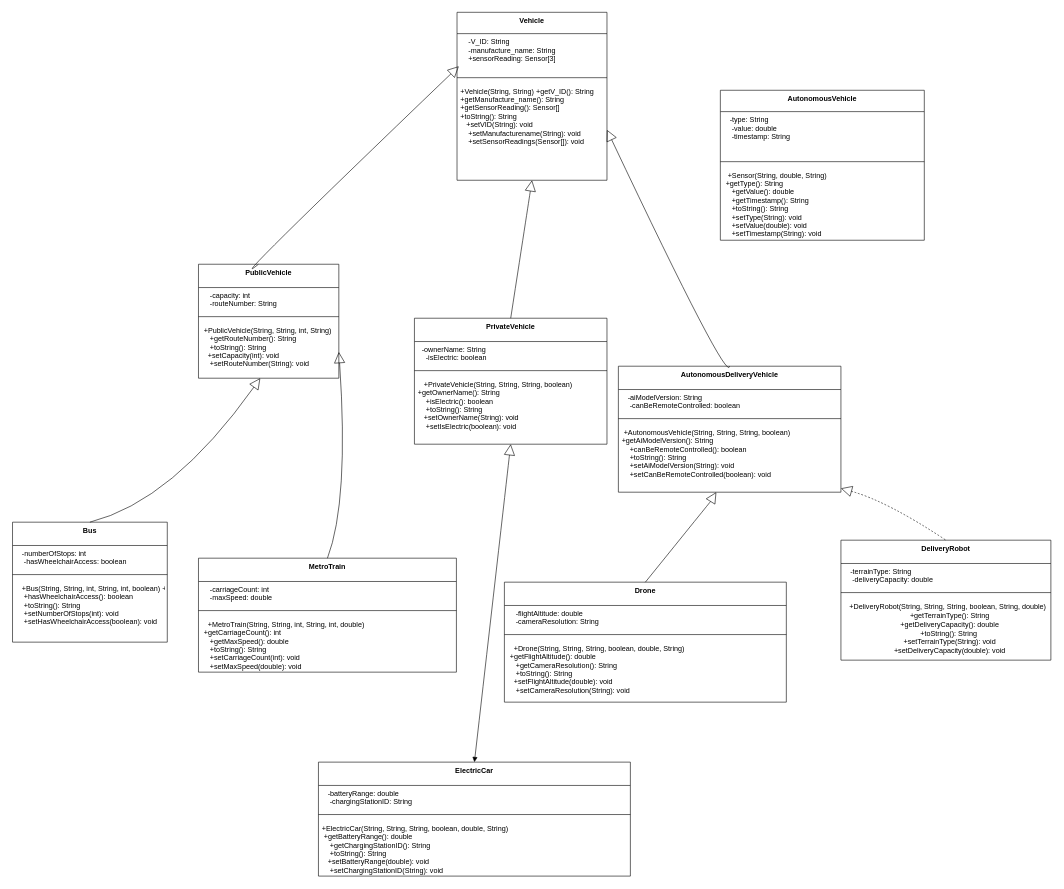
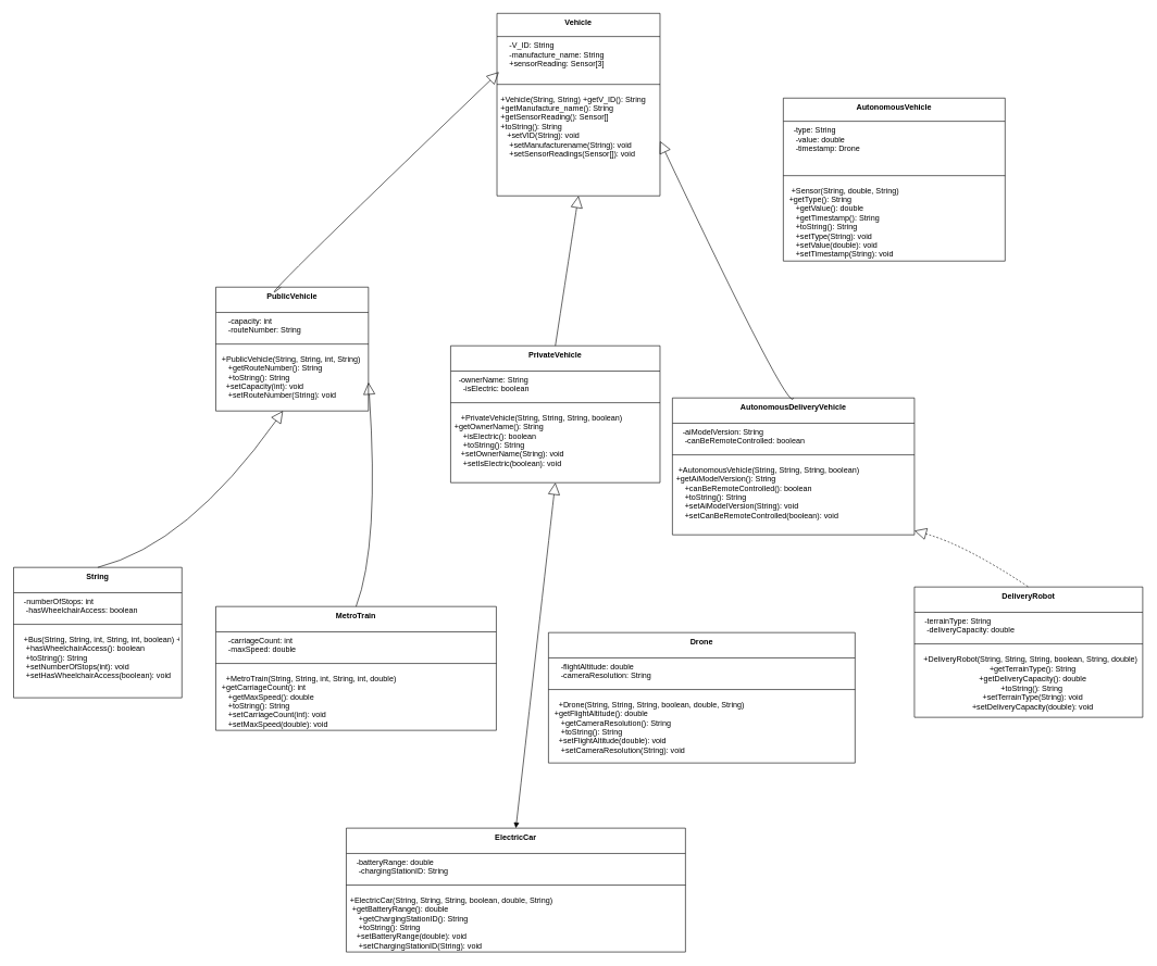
  <mxCell id="0" />
  <mxCell id="1" parent="0" />
  <mxCell id="2" value="Vehicle" style="swimlane;fontStyle=1;align=center;verticalAlign=top;childLayout=stackLayout;horizontal=1;startSize=35.556;horizontalStack=0;resizeParent=1;resizeParentMax=0;resizeLast=0;collapsible=0;marginBottom=0;" parent="1" vertex="1"><mxGeometry x="761" y="20" width="250" height="279.996" as="geometry" /></mxCell>
  <mxCell id="3" value="    -V_ID: String&#10;    -manufacture_name: String&#10;    +sensorReading: Sensor[3]" style="text;strokeColor=none;fillColor=none;align=left;verticalAlign=top;spacingLeft=4;spacingRight=4;overflow=hidden;rotatable=0;points=[[0,0.5],[1,0.5]];portConstraint=eastwest;" parent="2" vertex="1"><mxGeometry y="35.556" width="250" height="64.44" as="geometry" /></mxCell>
  <mxCell id="4" style="line;strokeWidth=1;fillColor=none;align=left;verticalAlign=middle;spacingTop=-1;spacingLeft=3;spacingRight=3;rotatable=0;labelPosition=right;points=[];portConstraint=eastwest;strokeColor=inherit;" parent="2" vertex="1"><mxGeometry y="99.996" width="250" height="18" as="geometry" /></mxCell>
  <mxCell id="5" value="+Vehicle(String, String)    +getV_ID(): String&#10;    +getManufacture_name(): String&#10;    +getSensorReading(): Sensor[]&#10;    +toString(): String &#10;   +setVID(String): void&#10;    +setManufacturename(String): void&#10;    +setSensorReadings(Sensor[]): void" style="text;strokeColor=none;fillColor=none;align=left;verticalAlign=top;spacingLeft=4;spacingRight=4;overflow=hidden;rotatable=0;points=[[0,0.5],[1,0.5]];portConstraint=eastwest;" parent="2" vertex="1"><mxGeometry y="117.996" width="250" height="162" as="geometry" /></mxCell>
  <mxCell id="6" value="AutonomousVehicle" style="swimlane;fontStyle=1;align=center;verticalAlign=top;childLayout=stackLayout;horizontal=1;startSize=35.556;horizontalStack=0;resizeParent=1;resizeParentMax=0;resizeLast=0;collapsible=0;marginBottom=0;" parent="1" vertex="1"><mxGeometry x="1200" y="150" width="340" height="249.996" as="geometry" /></mxCell>
- <mxCell id="7" value="   -type: String&#10;    -value: double&#10;    -timestamp: String" style="text;strokeColor=none;fillColor=none;align=left;verticalAlign=top;spacingLeft=4;spacingRight=4;overflow=hidden;rotatable=0;points=[[0,0.5],[1,0.5]];portConstraint=eastwest;" parent="6" vertex="1"><mxGeometry y="35.556" width="340" height="74.44" as="geometry" /></mxCell>
+ <mxCell id="7" value="   -type: String&#10;    -value: double&#10;    -timestamp: Drone" style="text;strokeColor=none;fillColor=none;align=left;verticalAlign=top;spacingLeft=4;spacingRight=4;overflow=hidden;rotatable=0;points=[[0,0.5],[1,0.5]];portConstraint=eastwest;" parent="6" vertex="1"><mxGeometry y="35.556" width="340" height="74.44" as="geometry" /></mxCell>
  <mxCell id="8" style="line;strokeWidth=1;fillColor=none;align=left;verticalAlign=middle;spacingTop=-1;spacingLeft=3;spacingRight=3;rotatable=0;labelPosition=right;points=[];portConstraint=eastwest;strokeColor=inherit;" parent="6" vertex="1"><mxGeometry y="109.996" width="340" height="18" as="geometry" /></mxCell>
  <mxCell id="9" value="  +Sensor(String, double, String)  &#10; +getType(): String&#10;    +getValue(): double&#10;    +getTimestamp(): String&#10;    +toString(): String&#10;    +setType(String): void&#10;    +setValue(double): void&#10;    +setTimestamp(String): void" style="text;strokeColor=none;fillColor=none;align=left;verticalAlign=top;spacingLeft=4;spacingRight=4;overflow=hidden;rotatable=0;points=[[0,0.5],[1,0.5]];portConstraint=eastwest;" parent="6" vertex="1"><mxGeometry y="127.996" width="340" height="122" as="geometry" /></mxCell>
  <mxCell id="10" value="PublicVehicle" style="swimlane;fontStyle=1;align=center;verticalAlign=top;childLayout=stackLayout;horizontal=1;startSize=38.857;horizontalStack=0;resizeParent=1;resizeParentMax=0;resizeLast=0;collapsible=0;marginBottom=0;" parent="1" vertex="1"><mxGeometry x="330" width="234" height="189.997" as="geometry" y="440" /></mxCell>
  <mxCell id="11" value="    -capacity: int&#10;    -routeNumber: String" style="text;strokeColor=none;fillColor=none;align=left;verticalAlign=top;spacingLeft=4;spacingRight=4;overflow=hidden;rotatable=0;points=[[0,0.5],[1,0.5]];portConstraint=eastwest;" parent="10" vertex="1"><mxGeometry y="38.857" width="234" height="39" as="geometry" /></mxCell>
  <mxCell id="12" style="line;strokeWidth=1;fillColor=none;align=left;verticalAlign=middle;spacingTop=-1;spacingLeft=3;spacingRight=3;rotatable=0;labelPosition=right;points=[];portConstraint=eastwest;strokeColor=inherit;" parent="10" vertex="1"><mxGeometry y="77.857" width="234" height="19" as="geometry" /></mxCell>
  <mxCell id="13" value=" +PublicVehicle(String, String, int, String)    +getCapacity(): int&#10;    +getRouteNumber(): String&#10;    +toString(): String &#10;   +setCapacity(int): void&#10;    +setRouteNumber(String): void" style="text;strokeColor=none;fillColor=none;align=left;verticalAlign=top;spacingLeft=4;spacingRight=4;overflow=hidden;rotatable=0;points=[[0,0.5],[1,0.5]];portConstraint=eastwest;" parent="10" vertex="1"><mxGeometry y="96.857" width="234" height="93.14" as="geometry" /></mxCell>
  <mxCell id="14" value="PrivateVehicle" style="swimlane;fontStyle=1;align=center;verticalAlign=top;childLayout=stackLayout;horizontal=1;startSize=38.857;horizontalStack=0;resizeParent=1;resizeParentMax=0;resizeLast=0;collapsible=0;marginBottom=0;" parent="1" vertex="1"><mxGeometry x="690" y="530" width="321" height="209.997" as="geometry" /></mxCell>
  <mxCell id="15" value="  -ownerName: String&#10;    -isElectric: boolean" style="text;strokeColor=none;fillColor=none;align=left;verticalAlign=top;spacingLeft=4;spacingRight=4;overflow=hidden;rotatable=0;points=[[0,0.5],[1,0.5]];portConstraint=eastwest;" parent="14" vertex="1"><mxGeometry y="38.857" width="321" height="39" as="geometry" /></mxCell>
  <mxCell id="16" style="line;strokeWidth=1;fillColor=none;align=left;verticalAlign=middle;spacingTop=-1;spacingLeft=3;spacingRight=3;rotatable=0;labelPosition=right;points=[];portConstraint=eastwest;strokeColor=inherit;" parent="14" vertex="1"><mxGeometry y="77.857" width="321" height="19" as="geometry" /></mxCell>
  <mxCell id="17" value="   +PrivateVehicle(String, String, String, boolean)  &#10;+getOwnerName(): String&#10;    +isElectric(): boolean&#10;    +toString(): String  &#10;   +setOwnerName(String): void&#10;    +setIsElectric(boolean): void" style="text;strokeColor=none;fillColor=none;align=left;verticalAlign=top;spacingLeft=4;spacingRight=4;overflow=hidden;rotatable=0;points=[[0,0.5],[1,0.5]];portConstraint=eastwest;" parent="14" vertex="1"><mxGeometry y="96.857" width="321" height="113.14" as="geometry" /></mxCell>
  <mxCell id="18" value="AutonomousDeliveryVehicle" style="swimlane;fontStyle=1;align=center;verticalAlign=top;childLayout=stackLayout;horizontal=1;startSize=38.857;horizontalStack=0;resizeParent=1;resizeParentMax=0;resizeLast=0;collapsible=0;marginBottom=0;" parent="1" vertex="1"><mxGeometry x="1030" y="610" width="371" height="209.997" as="geometry" /></mxCell>
  <mxCell id="19" value="   -aiModelVersion: String&#10;    -canBeRemoteControlled: boolean" style="text;strokeColor=none;fillColor=none;align=left;verticalAlign=top;spacingLeft=4;spacingRight=4;overflow=hidden;rotatable=0;points=[[0,0.5],[1,0.5]];portConstraint=eastwest;" parent="18" vertex="1"><mxGeometry y="38.857" width="371" height="39" as="geometry" /></mxCell>
  <mxCell id="20" style="line;strokeWidth=1;fillColor=none;align=left;verticalAlign=middle;spacingTop=-1;spacingLeft=3;spacingRight=3;rotatable=0;labelPosition=right;points=[];portConstraint=eastwest;strokeColor=inherit;" parent="18" vertex="1"><mxGeometry y="77.857" width="371" height="19" as="geometry" /></mxCell>
  <mxCell id="21" value=" +AutonomousVehicle(String, String, String, boolean)  &#10;+getAiModelVersion(): String&#10;    +canBeRemoteControlled(): boolean&#10;    +toString(): String &#10;    +setAiModelVersion(String): void&#10;    +setCanBeRemoteControlled(boolean): void" style="text;strokeColor=none;fillColor=none;align=left;verticalAlign=top;spacingLeft=4;spacingRight=4;overflow=hidden;rotatable=0;points=[[0,0.5],[1,0.5]];portConstraint=eastwest;" parent="18" vertex="1"><mxGeometry y="96.857" width="371" height="113.14" as="geometry" /></mxCell>
- <mxCell id="22" value="Bus" style="swimlane;fontStyle=1;align=center;verticalAlign=top;childLayout=stackLayout;horizontal=1;startSize=38.857;horizontalStack=0;resizeParent=1;resizeParentMax=0;resizeLast=0;collapsible=0;marginBottom=0;" parent="1" vertex="1"><mxGeometry x="20" y="870" width="258" height="199.997" as="geometry" /></mxCell>
+ <mxCell id="22" value="String" style="swimlane;fontStyle=1;align=center;verticalAlign=top;childLayout=stackLayout;horizontal=1;startSize=38.857;horizontalStack=0;resizeParent=1;resizeParentMax=0;resizeLast=0;collapsible=0;marginBottom=0;" parent="1" vertex="1"><mxGeometry x="20" y="870" width="258" height="199.997" as="geometry" /></mxCell>
  <mxCell id="23" value="   -numberOfStops: int&#10;    -hasWheelchairAccess: boolean" style="text;strokeColor=none;fillColor=none;align=left;verticalAlign=top;spacingLeft=4;spacingRight=4;overflow=hidden;rotatable=0;points=[[0,0.5],[1,0.5]];portConstraint=eastwest;" parent="22" vertex="1"><mxGeometry y="38.857" width="258" height="39" as="geometry" /></mxCell>
  <mxCell id="24" style="line;strokeWidth=1;fillColor=none;align=left;verticalAlign=middle;spacingTop=-1;spacingLeft=3;spacingRight=3;rotatable=0;labelPosition=right;points=[];portConstraint=eastwest;strokeColor=inherit;" parent="22" vertex="1"><mxGeometry y="77.857" width="258" height="19" as="geometry" /></mxCell>
  <mxCell id="25" value="   +Bus(String, String, int, String, int, boolean) +getNumberOfStops(): int&#10;    +hasWheelchairAccess(): boolean&#10;    +toString(): String &#10;    +setNumberOfStops(int): void&#10;    +setHasWheelchairAccess(boolean): void" style="text;strokeColor=none;fillColor=none;align=left;verticalAlign=top;spacingLeft=4;spacingRight=4;overflow=hidden;rotatable=0;points=[[0,0.5],[1,0.5]];portConstraint=eastwest;" parent="22" vertex="1"><mxGeometry y="96.857" width="258" height="103.14" as="geometry" /></mxCell>
  <mxCell id="26" value="MetroTrain" style="swimlane;fontStyle=1;align=center;verticalAlign=top;childLayout=stackLayout;horizontal=1;startSize=38.857;horizontalStack=0;resizeParent=1;resizeParentMax=0;resizeLast=0;collapsible=0;marginBottom=0;" parent="1" vertex="1"><mxGeometry x="330" y="930" width="430" height="189.997" as="geometry" /></mxCell>
  <mxCell id="27" value="    -carriageCount: int&#10;    -maxSpeed: double" style="text;strokeColor=none;fillColor=none;align=left;verticalAlign=top;spacingLeft=4;spacingRight=4;overflow=hidden;rotatable=0;points=[[0,0.5],[1,0.5]];portConstraint=eastwest;" parent="26" vertex="1"><mxGeometry y="38.857" width="430" height="39" as="geometry" /></mxCell>
  <mxCell id="28" style="line;strokeWidth=1;fillColor=none;align=left;verticalAlign=middle;spacingTop=-1;spacingLeft=3;spacingRight=3;rotatable=0;labelPosition=right;points=[];portConstraint=eastwest;strokeColor=inherit;" parent="26" vertex="1"><mxGeometry y="77.857" width="430" height="19" as="geometry" /></mxCell>
  <mxCell id="29" value="   +MetroTrain(String, String, int, String, int, double) &#10; +getCarriageCount(): int&#10;    +getMaxSpeed(): double&#10;    +toString(): String &#10;    +setCarriageCount(int): void&#10;    +setMaxSpeed(double): void" style="text;strokeColor=none;fillColor=none;align=left;verticalAlign=top;spacingLeft=4;spacingRight=4;overflow=hidden;rotatable=0;points=[[0,0.5],[1,0.5]];portConstraint=eastwest;" parent="26" vertex="1"><mxGeometry y="96.857" width="430" height="93.14" as="geometry" /></mxCell>
  <mxCell id="30" value="ElectricCar" style="swimlane;fontStyle=1;align=center;verticalAlign=top;childLayout=stackLayout;horizontal=1;startSize=38.857;horizontalStack=0;resizeParent=1;resizeParentMax=0;resizeLast=0;collapsible=0;marginBottom=0;" parent="1" vertex="1"><mxGeometry x="530" y="1270" width="520" height="189.997" as="geometry" /></mxCell>
  <mxCell id="31" value="   -batteryRange: double&#10;    -chargingStationID: String" style="text;strokeColor=none;fillColor=none;align=left;verticalAlign=top;spacingLeft=4;spacingRight=4;overflow=hidden;rotatable=0;points=[[0,0.5],[1,0.5]];portConstraint=eastwest;" parent="30" vertex="1"><mxGeometry y="38.857" width="520" height="39" as="geometry" /></mxCell>
  <mxCell id="32" style="line;strokeWidth=1;fillColor=none;align=left;verticalAlign=middle;spacingTop=-1;spacingLeft=3;spacingRight=3;rotatable=0;labelPosition=right;points=[];portConstraint=eastwest;strokeColor=inherit;" parent="30" vertex="1"><mxGeometry y="77.857" width="520" height="19" as="geometry" /></mxCell>
  <mxCell id="33" value="+ElectricCar(String, String, String, boolean, double, String)  &#10; +getBatteryRange(): double&#10;    +getChargingStationID(): String&#10;    +toString(): String &#10;   +setBatteryRange(double): void&#10;    +setChargingStationID(String): void" style="text;strokeColor=none;fillColor=none;align=left;verticalAlign=top;spacingLeft=4;spacingRight=4;overflow=hidden;rotatable=0;points=[[0,0.5],[1,0.5]];portConstraint=eastwest;" parent="30" vertex="1"><mxGeometry y="96.857" width="520" height="93.14" as="geometry" /></mxCell>
  <mxCell id="34" value="Drone" style="swimlane;fontStyle=1;align=center;verticalAlign=top;childLayout=stackLayout;horizontal=1;startSize=38.857;horizontalStack=0;resizeParent=1;resizeParentMax=0;resizeLast=0;collapsible=0;marginBottom=0;" parent="1" vertex="1"><mxGeometry x="840" y="970" width="470" height="199.997" as="geometry" /></mxCell>
  <mxCell id="35" value="    -flightAltitude: double&#10;    -cameraResolution: String" style="text;strokeColor=none;fillColor=none;align=left;verticalAlign=top;spacingLeft=4;spacingRight=4;overflow=hidden;rotatable=0;points=[[0,0.5],[1,0.5]];portConstraint=eastwest;" parent="34" vertex="1"><mxGeometry y="38.857" width="470" height="39" as="geometry" /></mxCell>
  <mxCell id="36" style="line;strokeWidth=1;fillColor=none;align=left;verticalAlign=middle;spacingTop=-1;spacingLeft=3;spacingRight=3;rotatable=0;labelPosition=right;points=[];portConstraint=eastwest;strokeColor=inherit;" parent="34" vertex="1"><mxGeometry y="77.857" width="470" height="19" as="geometry" /></mxCell>
  <mxCell id="37" value="   +Drone(String, String, String, boolean, double, String)   &#10; +getFlightAltitude(): double&#10;    +getCameraResolution(): String&#10;    +toString(): String &#10;   +setFlightAltitude(double): void&#10;    +setCameraResolution(String): void" style="text;strokeColor=none;fillColor=none;align=left;verticalAlign=top;spacingLeft=4;spacingRight=4;overflow=hidden;rotatable=0;points=[[0,0.5],[1,0.5]];portConstraint=eastwest;" parent="34" vertex="1"><mxGeometry y="96.857" width="470" height="103.14" as="geometry" /></mxCell>
  <mxCell id="38" value="DeliveryRobot" style="swimlane;fontStyle=1;align=center;verticalAlign=top;childLayout=stackLayout;horizontal=1;startSize=38.857;horizontalStack=0;resizeParent=1;resizeParentMax=0;resizeLast=0;collapsible=0;marginBottom=0;" parent="1" vertex="1"><mxGeometry x="1401" y="900" width="350" height="199.997" as="geometry" /></mxCell>
  <mxCell id="39" value="   -terrainType: String&#10;    -deliveryCapacity: double" style="text;strokeColor=none;fillColor=none;align=left;verticalAlign=top;spacingLeft=4;spacingRight=4;overflow=hidden;rotatable=0;points=[[0,0.5],[1,0.5]];portConstraint=eastwest;" parent="38" vertex="1"><mxGeometry y="38.857" width="350" height="39" as="geometry" /></mxCell>
  <mxCell id="40" style="line;strokeWidth=1;fillColor=none;align=left;verticalAlign=middle;spacingTop=-1;spacingLeft=3;spacingRight=3;rotatable=0;labelPosition=right;points=[];portConstraint=eastwest;strokeColor=inherit;" parent="38" vertex="1"><mxGeometry y="77.857" width="350" height="19" as="geometry" /></mxCell>
  <mxCell id="41" value="&lt;div&gt;&amp;nbsp; +DeliveryRobot(String, String, String, boolean, String, double)&lt;/div&gt;&lt;div&gt;&amp;nbsp; &amp;nbsp; +getTerrainType(): String&lt;/div&gt;&lt;div&gt;&amp;nbsp; &amp;nbsp; +getDeliveryCapacity(): double&lt;/div&gt;&lt;div&gt;&amp;nbsp; &amp;nbsp; +toString(): String&amp;nbsp;&lt;/div&gt;&lt;div&gt;&lt;div&gt;&amp;nbsp; &amp;nbsp; +setTerrainType(String): void&lt;/div&gt;&lt;div&gt;&amp;nbsp; &amp;nbsp; +setDeliveryCapacity(double): void&lt;/div&gt;&lt;/div&gt;" style="text;html=1;align=center;verticalAlign=middle;whiteSpace=wrap;rounded=0;" parent="38" vertex="1"><mxGeometry y="96.857" width="350" height="103.14" as="geometry" /></mxCell>
  <mxCell id="42" value="" style="curved=1;startArrow=block;startSize=16;startFill=0;endArrow=none;exitX=0.5;exitY=1;entryX=0.5;entryY=0;" parent="1" source="2" target="14" edge="1"><mxGeometry relative="1" as="geometry"><Array as="points" /></mxGeometry></mxCell>
  <mxCell id="43" value="" style="curved=1;startArrow=block;startSize=16;startFill=0;endArrow=none;exitX=1;exitY=0.7;entryX=0.5;entryY=0;" parent="1" source="2" target="18" edge="1"><mxGeometry relative="1" as="geometry"><Array as="points"><mxPoint x="1212" y="641" /></Array></mxGeometry></mxCell>
  <mxCell id="44" value="" style="curved=1;startArrow=block;startSize=16;startFill=0;endArrow=none;exitX=0.44;exitY=1;entryX=0.5;entryY=0;" parent="1" source="10" target="22" edge="1"><mxGeometry relative="1" as="geometry"><Array as="points"><mxPoint x="287" y="835" /></Array></mxGeometry></mxCell>
  <mxCell id="45" value="" style="curved=1;startArrow=block;startSize=16;startFill=0;endArrow=none;exitX=1;exitY=0.77;entryX=0.5;entryY=0;" parent="1" source="10" target="26" edge="1"><mxGeometry relative="1" as="geometry"><Array as="points"><mxPoint x="581" y="835" /></Array></mxGeometry></mxCell>
  <mxCell id="46" value="" style="curved=1;startArrow=block;startSize=16;startFill=0;endArrow=block;exitX=0.5;exitY=1;entryX=0.5;entryY=0;" parent="1" source="14" target="30" edge="1"><mxGeometry relative="1" as="geometry"><Array as="points" /></mxGeometry></mxCell>
- <mxCell id="47" value="" style="curved=1;startArrow=block;startSize=16;startFill=0;endArrow=none;exitX=0.44;exitY=1;entryX=0.5;entryY=0;" parent="1" source="18" target="34" edge="1"><mxGeometry relative="1" as="geometry"><Array as="points"><mxPoint x="1184" y="835" /></Array></mxGeometry></mxCell>
  <mxCell id="48" value="" style="curved=1;startArrow=block;startSize=16;startFill=0;endArrow=none;exitX=1;exitY=0.97;entryX=0.5;entryY=0;dashed=1;" parent="1" source="18" target="38" edge="1"><mxGeometry relative="1" as="geometry"><Array as="points"><mxPoint x="1478" y="835" /></Array></mxGeometry></mxCell>
  <mxCell id="49" value="" style="curved=1;startArrow=block;startSize=16;startFill=0;endArrow=none;exitX=0;exitY=0.62;entryX=0.427;entryY=0;entryDx=0;entryDy=0;entryPerimeter=0;" parent="1" target="10" edge="1"><mxGeometry relative="1" as="geometry"><Array as="points"><mxPoint x="360" y="497.4" /></Array><mxPoint x="764" y="109.997" as="sourcePoint" /><mxPoint x="442.5" y="360" as="targetPoint" /></mxGeometry></mxCell>
